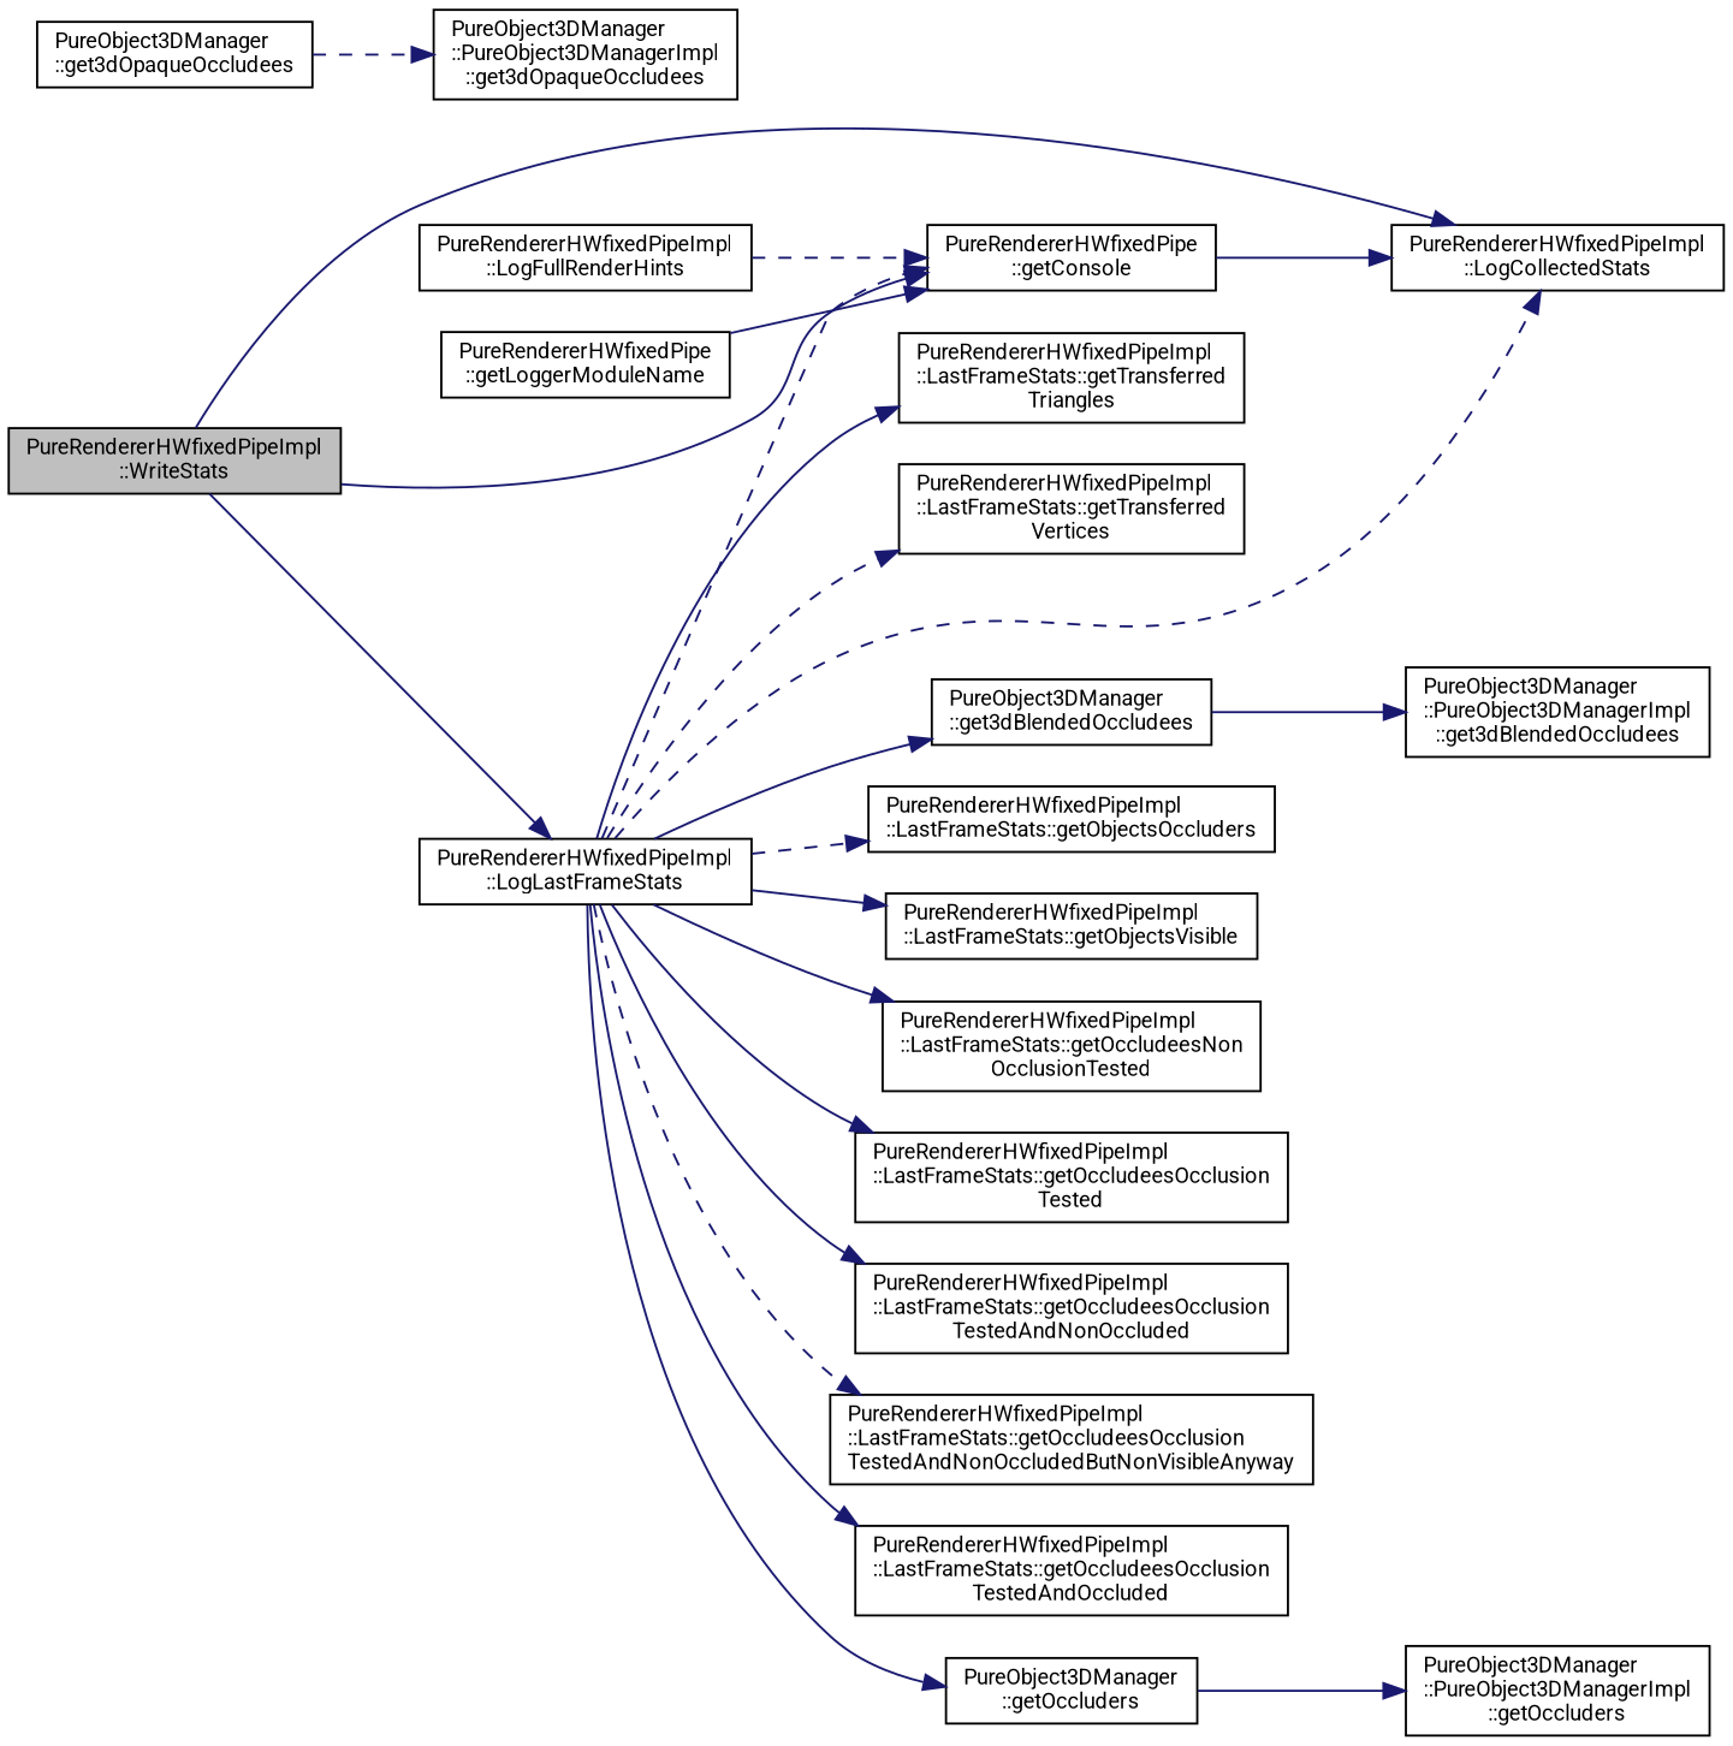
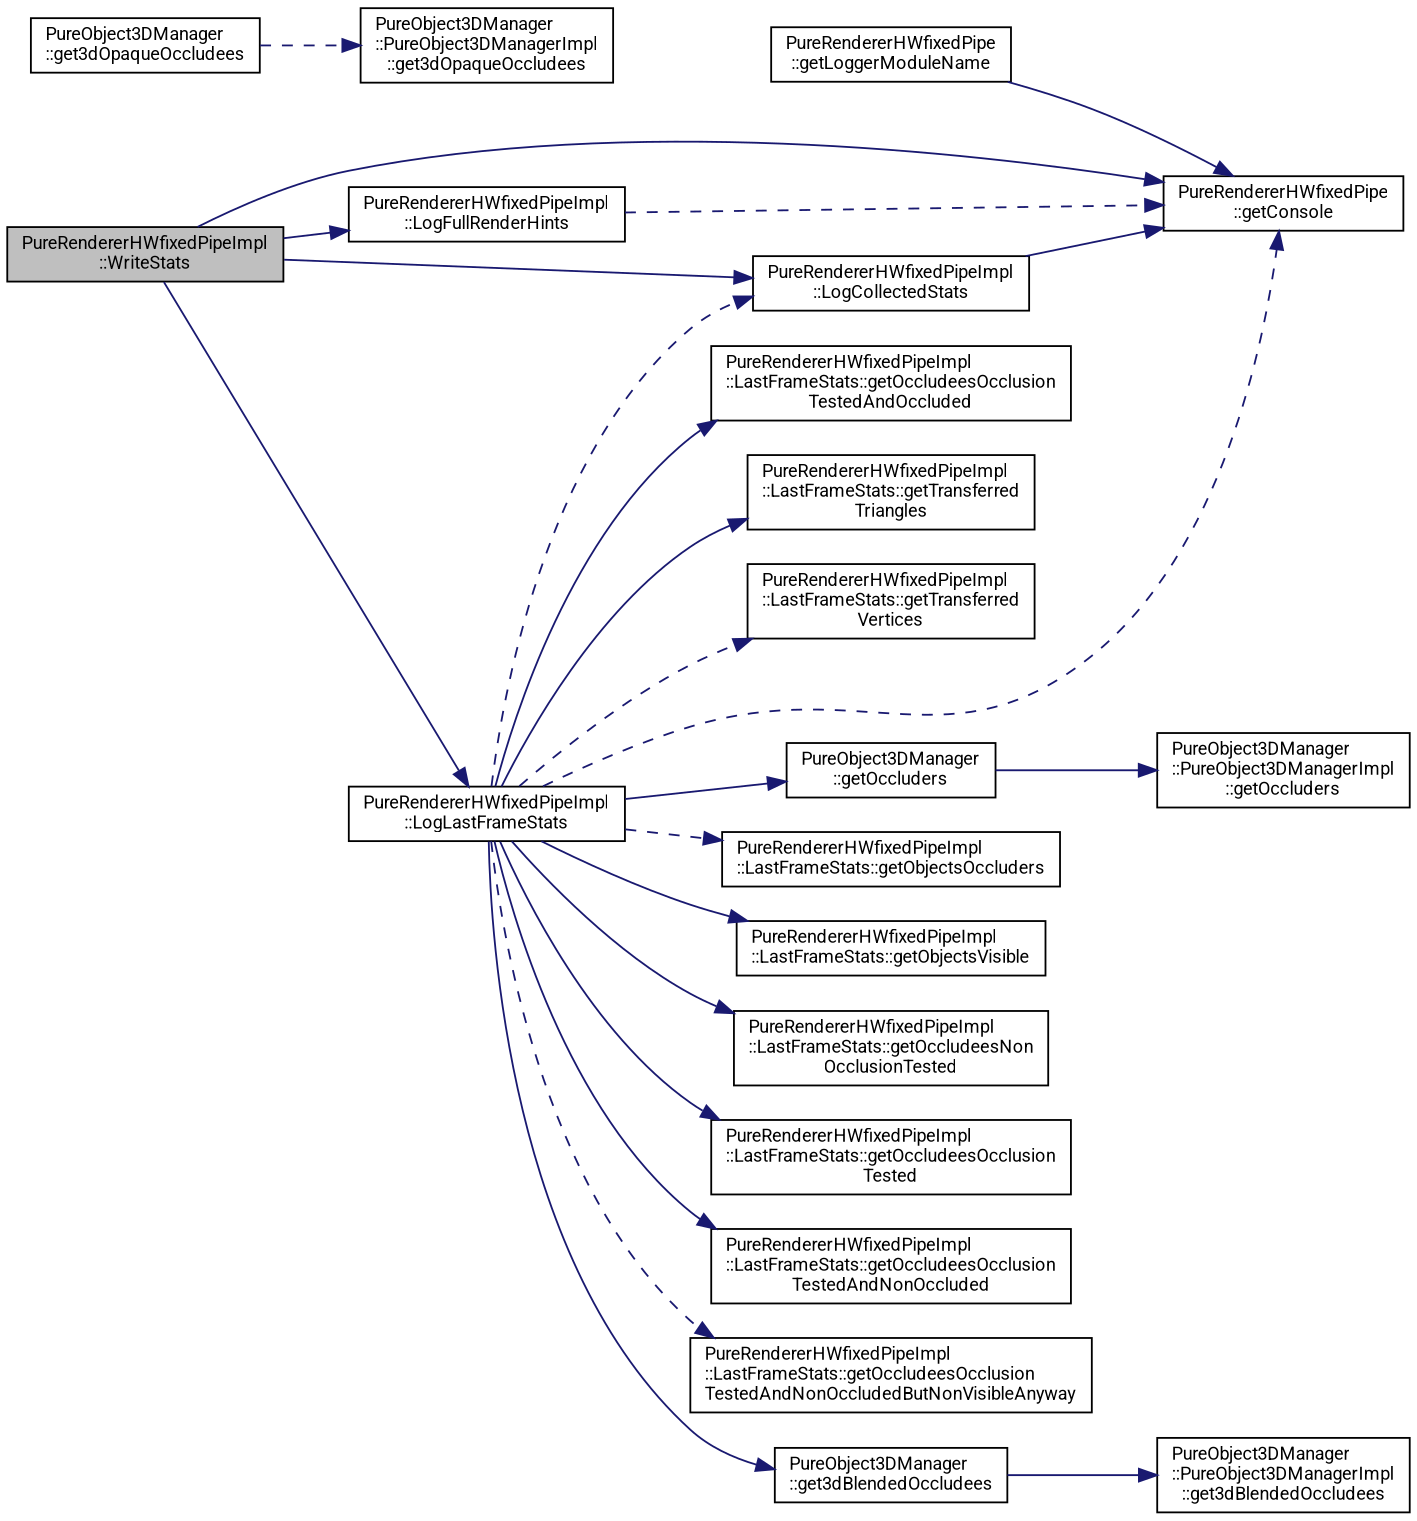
  digraph {
    fontname=Roboto
    rankdir=LR
    node [color=black fillcolor=white fontname=Roboto fontsize=10 shape=record style=filled]
    edge [color=midnightblue fontname=Roboto fontsize=10 labelfontname=Helvetica labelfontsize=10 style=solid]
    n1 [fillcolor=grey75 fontcolor=black height=0.2 label="PureRendererHWfixedPipeImpl\l::WriteStats" width=0.4]
    n2 [height=0.2 label="PureRendererHWfixedPipe\l::getConsole" width=0.4]
    n3 [height=0.2 label="PureRendererHWfixedPipeImpl\l::LogCollectedStats" width=0.4]
    n4 [height=0.2 label="PureRendererHWfixedPipeImpl\l::LogFullRenderHints" width=0.4]
    n5 [height=0.2 label="PureRendererHWfixedPipeImpl\l::LogLastFrameStats" width=0.4]
    n6 [height=0.2 label="PureObject3DManager\l::get3dBlendedOccludees" width=0.4]
    n7 [height=0.2 label="PureRendererHWfixedPipeImpl\l::LastFrameStats::getObjectsOccluders" width=0.4]
    n8 [height=0.2 label="PureRendererHWfixedPipeImpl\l::LastFrameStats::getObjectsVisible" width=0.4]
    n9 [height=0.2 label="PureRendererHWfixedPipeImpl\l::LastFrameStats::getOccludeesNon\lOcclusionTested" width=0.4]
    n10 [height=0.2 label="PureRendererHWfixedPipeImpl\l::LastFrameStats::getOccludeesOcclusion\lTested" width=0.4]
    n11 [height=0.2 label="PureRendererHWfixedPipeImpl\l::LastFrameStats::getOccludeesOcclusion\lTestedAndNonOccluded" width=0.4]
    n12 [height=0.2 label="PureRendererHWfixedPipeImpl\l::LastFrameStats::getOccludeesOcclusion\lTestedAndNonOccludedButNonVisibleAnyway" width=0.4]
    n13 [height=0.2 label="PureRendererHWfixedPipeImpl\l::LastFrameStats::getOccludeesOcclusion\lTestedAndOccluded" width=0.4]
    n14 [height=0.2 label="PureObject3DManager\l::getOccluders" width=0.4]
    n15 [height=0.2 label="PureRendererHWfixedPipeImpl\l::LastFrameStats::getTransferred\lTriangles" width=0.4]
    n16 [height=0.2 label="PureRendererHWfixedPipeImpl\l::LastFrameStats::getTransferred\lVertices" width=0.4]
    n17 [height=0.2 label="PureRendererHWfixedPipe\l::getLoggerModuleName" width=0.4]
    n18 [height=0.2 label="PureObject3DManager\l::PureObject3DManagerImpl\l::get3dBlendedOccludees" width=0.4]
    n19 [height=0.2 label="PureObject3DManager\l::get3dOpaqueOccludees" width=0.4]
    n20 [height=0.2 label="PureObject3DManager\l::PureObject3DManagerImpl\l::get3dOpaqueOccludees" width=0.4]
    n21 [height=0.2 label="PureObject3DManager\l::PureObject3DManagerImpl\l::getOccluders" width=0.4]
    n1 -> n2
    n1 -> n3
+   n1 -> n4
    n1 -> n5
-   n2 -> n3
+   n3 -> n2
    n4 -> n2 [style=dashed]
    n5 -> n2 [style=dashed]
    n5 -> n3 [style=dashed]
    n5 -> n6
    n5 -> n7 [style=dashed]
    n5 -> n8
    n5 -> n9
    n5 -> n10
    n5 -> n11
    n5 -> n12 [style=dashed]
    n5 -> n13
    n5 -> n14
    n5 -> n15
    n5 -> n16 [style=dashed]
    n6 -> n18
    n14 -> n21
    n17 -> n2
    n19 -> n20 [style=dashed]
  }
